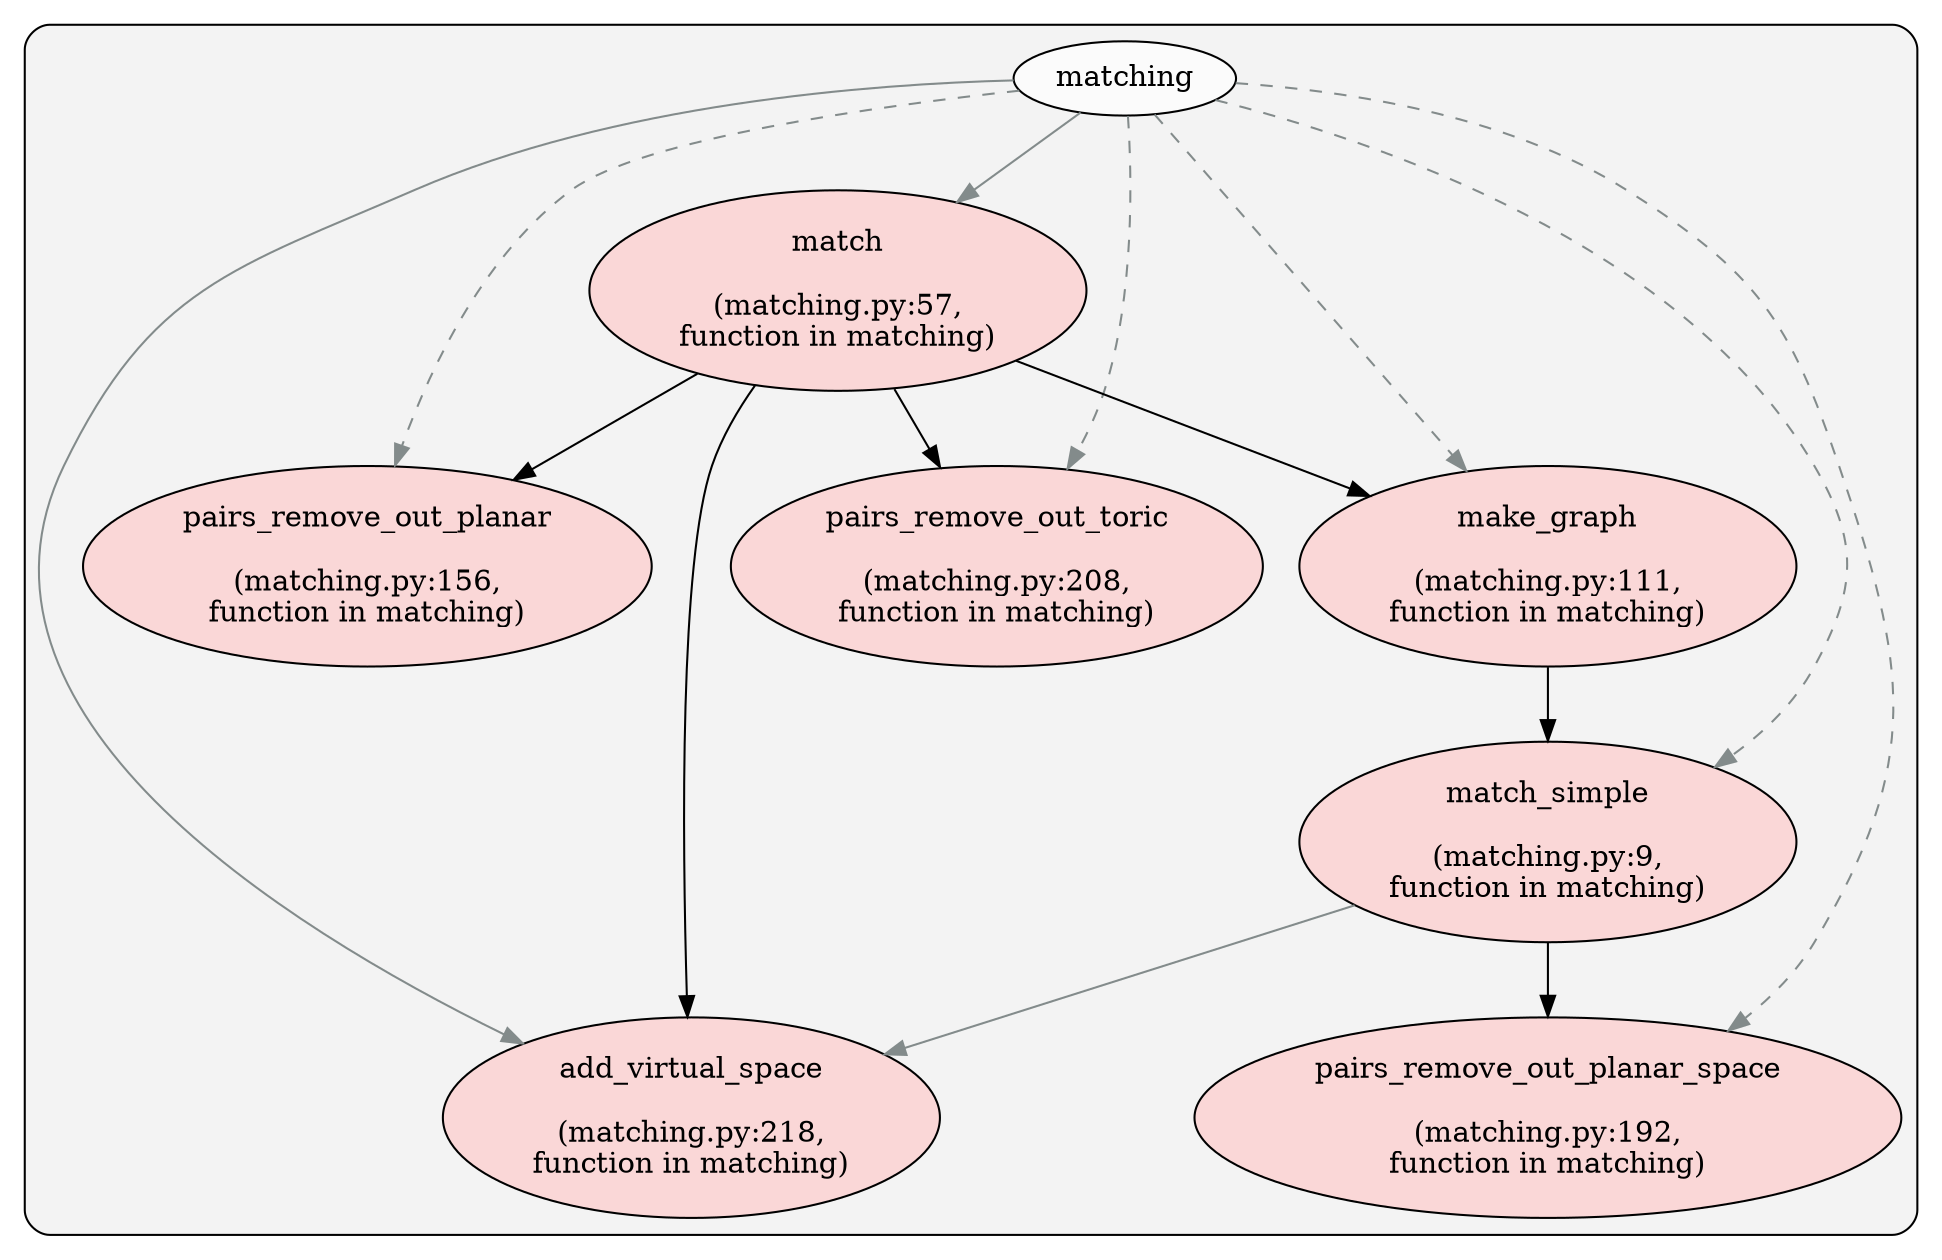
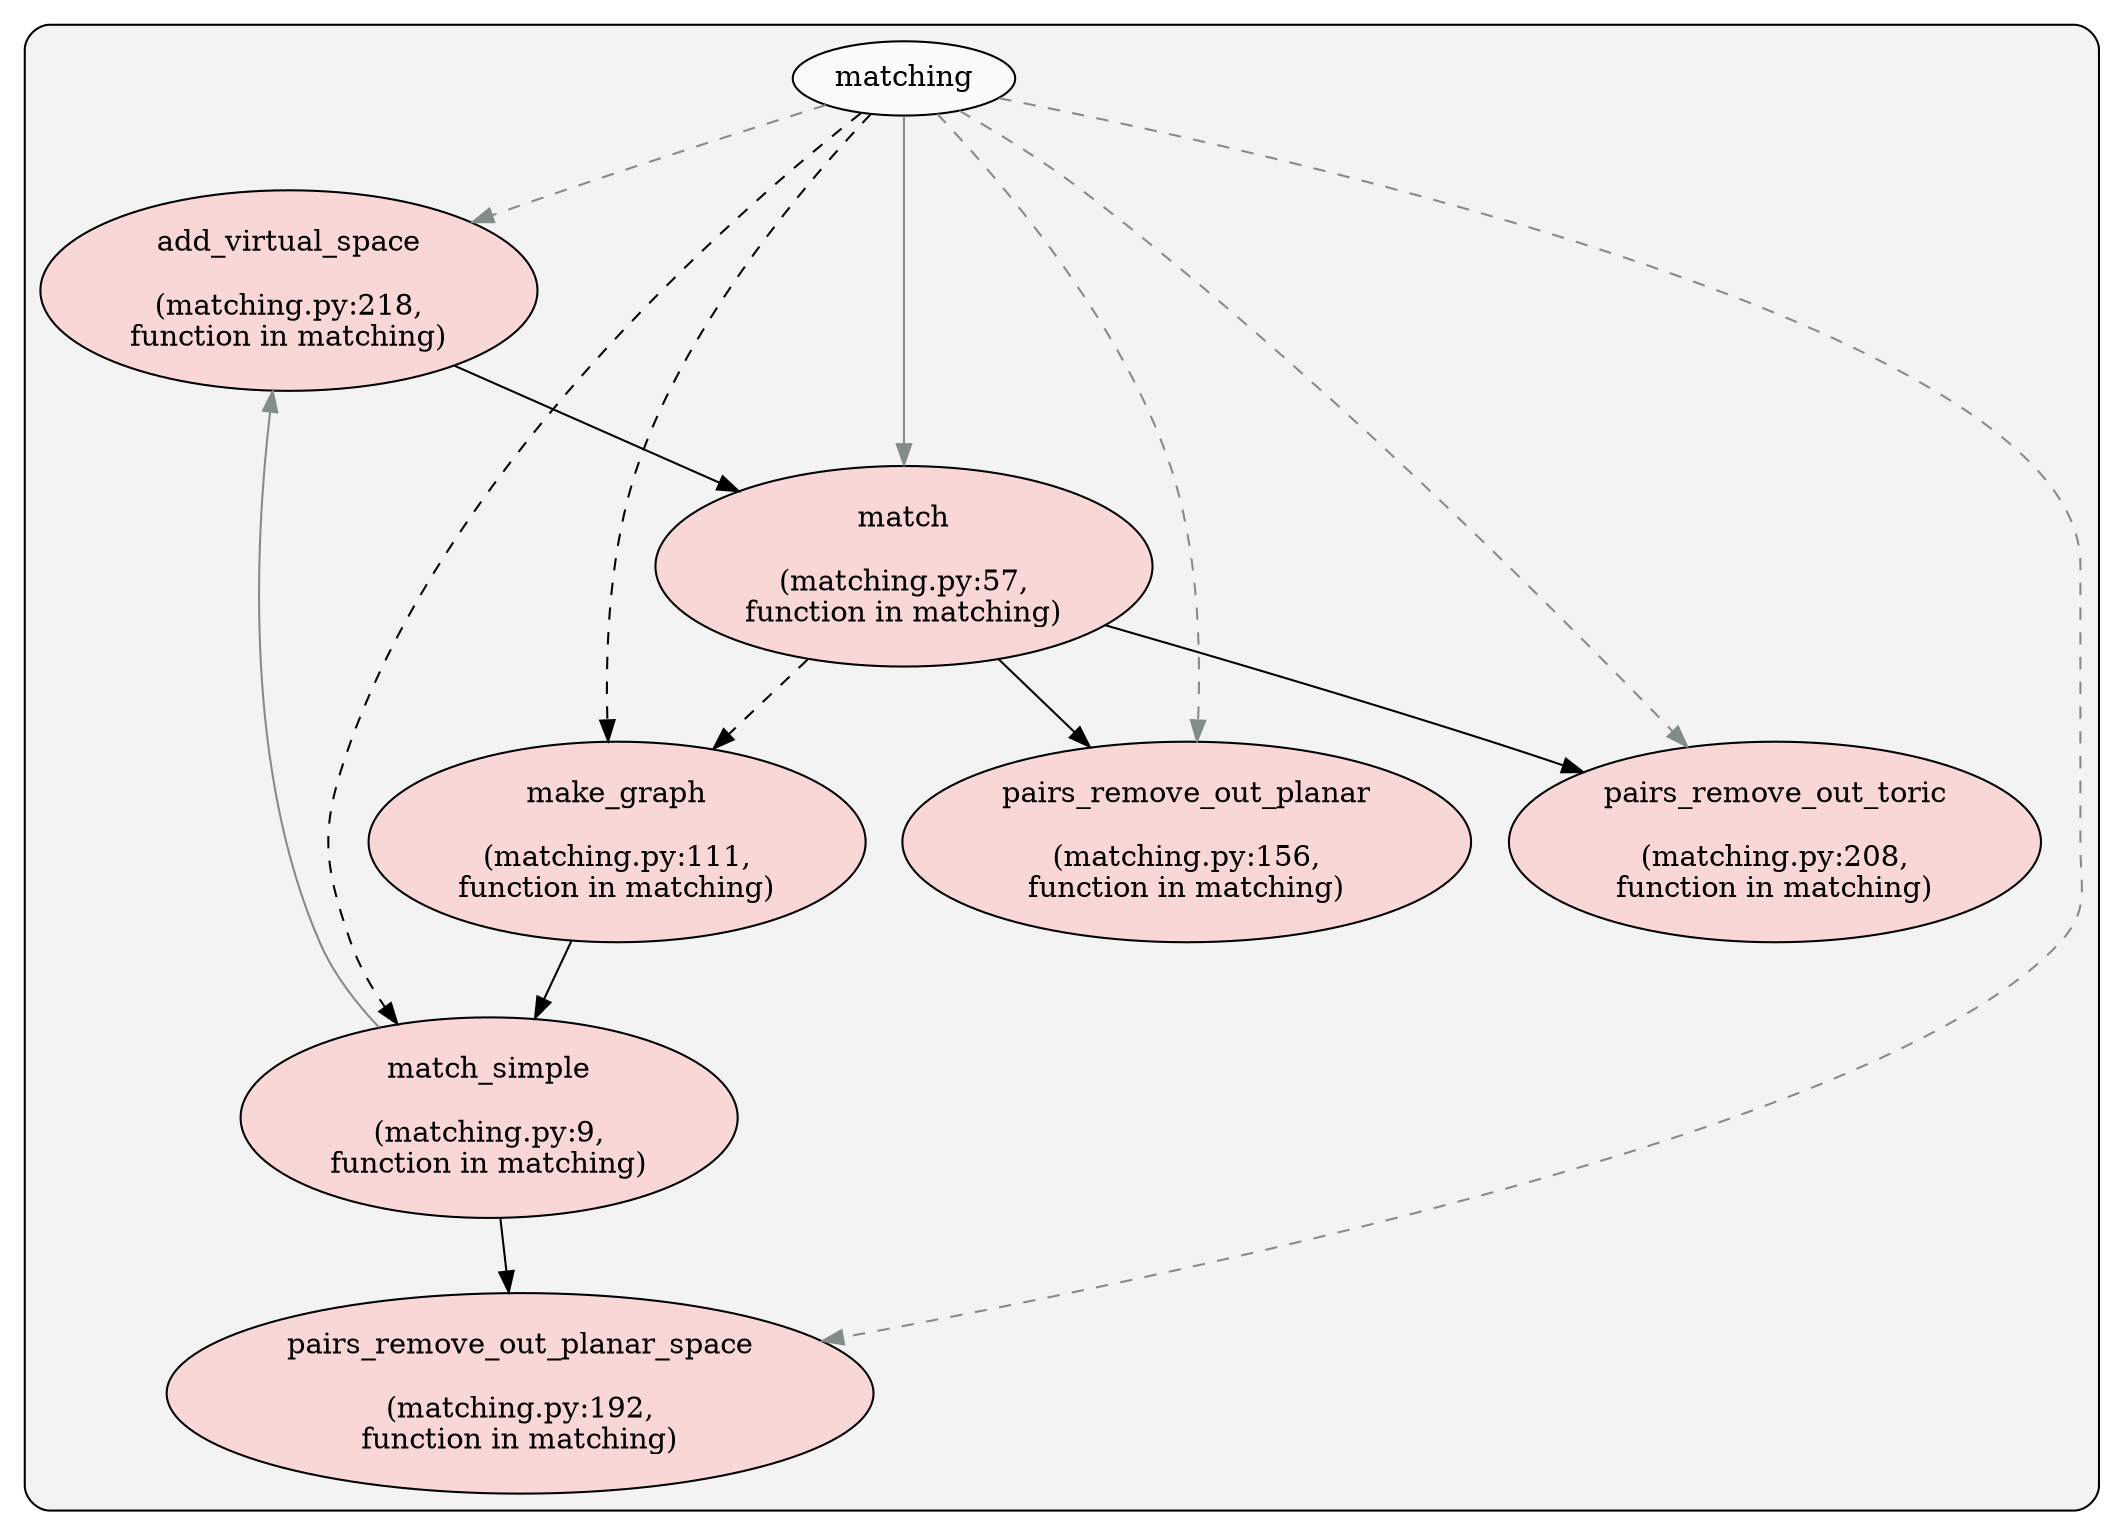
  digraph {
    rankdir=TB
    node [fillcolor="#feccccb2" fontcolor="#000000" group=0 style=filled]
    edge [color="#838b8b" style=solid]
    n1 [fillcolor="#ffffffb2" label=matching]
    n2 [label="add_virtual_space\n\n(matching.py:218,\nfunction in matching)"]
    n3 [label="make_graph\n\n(matching.py:111,\nfunction in matching)"]
    n4 [label="match\n\n(matching.py:57,\nfunction in matching)"]
    n5 [label="match_simple\n\n(matching.py:9,\nfunction in matching)"]
    n6 [label="pairs_remove_out_planar\n\n(matching.py:156,\nfunction in matching)"]
    n7 [label="pairs_remove_out_planar_space\n\n(matching.py:192,\nfunction in matching)"]
    n8 [label="pairs_remove_out_toric\n\n(matching.py:208,\nfunction in matching)"]
    subgraph cluster_1 {
      fillcolor="#80808018"
      style="filled,rounded"
      n1
      n2
      n3
      n4
      n5
      n6
      n7
      n8
    }
-   n1 -> n2
-   n1 -> n3 [style=dashed]
+   n1 -> n2 [style=dashed]
+   n1 -> n3 [color="#000000" style=dashed]
    n1 -> n4
-   n1 -> n5 [style=dashed]
+   n1 -> n5 [color="#000000" style=dashed]
    n1 -> n6 [style=dashed]
    n1 -> n7 [style=dashed]
    n1 -> n8 [style=dashed]
    n3 -> n5 [color="#000000"]
-   n4 -> n2 [color="#000000"]
-   n4 -> n3 [color="#000000"]
+   n2 -> n4 [color="#000000"]
+   n4 -> n3 [color="#000000" style=dashed]
    n4 -> n6 [color="#000000"]
    n4 -> n8 [color="#000000"]
    n5 -> n2
    n5 -> n7 [color="#000000"]
  }
